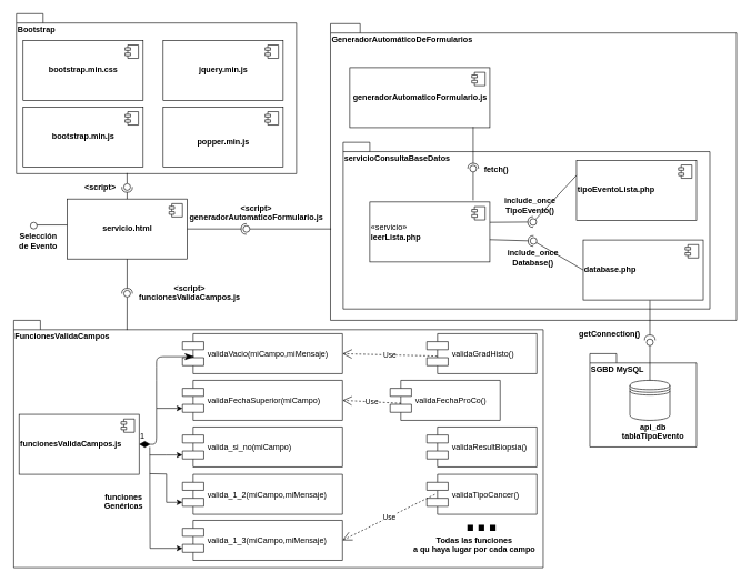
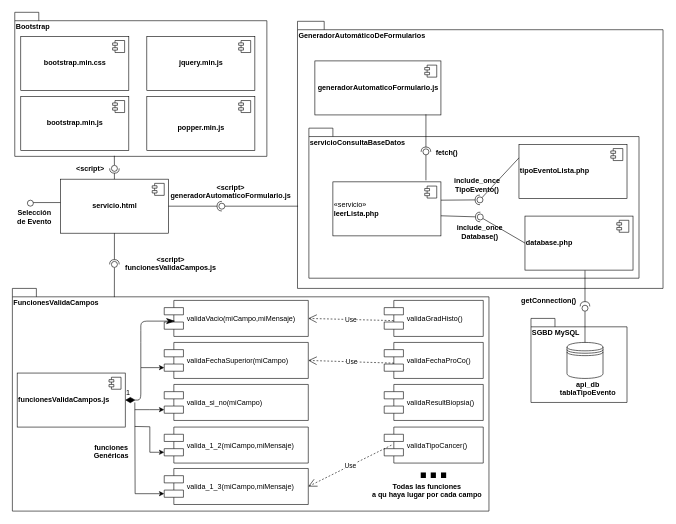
  <mxCell id="0" />
  <mxCell id="1" parent="0" />
  <mxCell id="2" value="SGBD MySQL" style="shape=folder;fontStyle=1;spacingTop=10;tabWidth=40;tabHeight=14;tabPosition=left;html=1;align=left;verticalAlign=top;" vertex="1" parent="1"><mxGeometry x="884" y="530" width="160" height="140" as="geometry" /></mxCell>
  <mxCell id="3" value="Bootstrap" style="shape=folder;fontStyle=1;spacingTop=10;tabWidth=40;tabHeight=14;tabPosition=left;html=1;align=left;verticalAlign=top;" vertex="1" parent="1"><mxGeometry x="24" y="20" width="420" height="240" as="geometry" /></mxCell>
  <mxCell id="4" value="&lt;b&gt;servicio.html&lt;/b&gt;" style="html=1;" vertex="1" parent="1"><mxGeometry x="100" y="298" width="180" height="90" as="geometry" /></mxCell>
  <mxCell id="5" value="" style="shape=component;jettyWidth=8;jettyHeight=4;" vertex="1" parent="4"><mxGeometry x="1" width="20" height="20" relative="1" as="geometry"><mxPoint x="-27" y="7" as="offset" /></mxGeometry></mxCell>
  <mxCell id="6" value="" style="rounded=0;orthogonalLoop=1;jettySize=auto;html=1;endArrow=none;endFill=0;exitX=0;exitY=0.433;exitDx=0;exitDy=0;exitPerimeter=0;" edge="1" parent="1" source="4"><mxGeometry relative="1" as="geometry"><mxPoint x="104" y="413" as="sourcePoint" /><mxPoint x="54" y="337" as="targetPoint" /></mxGeometry></mxCell>
  <mxCell id="7" value="" style="ellipse;whiteSpace=wrap;html=1;fontFamily=Helvetica;fontSize=12;fontColor=#000000;align=center;strokeColor=#000000;fillColor=#ffffff;points=[];aspect=fixed;resizable=0;" vertex="1" parent="1"><mxGeometry x="45" y="333" width="10" height="10" as="geometry" /></mxCell>
  <mxCell id="8" value="Selección &#10;de Evento" style="text;align=center;fontStyle=1;verticalAlign=middle;spacingLeft=3;spacingRight=3;strokeColor=none;rotatable=0;points=[[0,0.5],[1,0.5]];portConstraint=eastwest;" vertex="1" parent="1"><mxGeometry x="24" y="348" width="66" height="26" as="geometry" /></mxCell>
  <mxCell id="9" value="&lt;b&gt;bootstrap.min.css&lt;/b&gt;" style="html=1;" vertex="1" parent="1"><mxGeometry x="34" y="60" width="180" height="90" as="geometry" /></mxCell>
  <mxCell id="10" value="" style="shape=component;jettyWidth=8;jettyHeight=4;" vertex="1" parent="9"><mxGeometry x="1" width="20" height="20" relative="1" as="geometry"><mxPoint x="-27" y="7" as="offset" /></mxGeometry></mxCell>
  <mxCell id="11" value="&lt;b&gt;jquery.min.js&lt;/b&gt;" style="html=1;" vertex="1" parent="1"><mxGeometry x="244" y="60" width="180" height="90" as="geometry" /></mxCell>
  <mxCell id="12" value="" style="shape=component;jettyWidth=8;jettyHeight=4;" vertex="1" parent="11"><mxGeometry x="1" width="20" height="20" relative="1" as="geometry"><mxPoint x="-27" y="7" as="offset" /></mxGeometry></mxCell>
  <mxCell id="13" value="&lt;br&gt;&lt;b&gt;popper.min.js&lt;/b&gt;" style="html=1;" vertex="1" parent="1"><mxGeometry x="244" y="160" width="180" height="90" as="geometry" /></mxCell>
  <mxCell id="14" value="" style="shape=component;jettyWidth=8;jettyHeight=4;" vertex="1" parent="13"><mxGeometry x="1" width="20" height="20" relative="1" as="geometry"><mxPoint x="-27" y="7" as="offset" /></mxGeometry></mxCell>
  <mxCell id="15" value="&lt;b&gt;bootstrap.min.js&lt;/b&gt;" style="html=1;" vertex="1" parent="1"><mxGeometry x="34" y="160" width="180" height="90" as="geometry" /></mxCell>
  <mxCell id="16" value="" style="shape=component;jettyWidth=8;jettyHeight=4;" vertex="1" parent="15"><mxGeometry x="1" width="20" height="20" relative="1" as="geometry"><mxPoint x="-27" y="7" as="offset" /></mxGeometry></mxCell>
  <mxCell id="17" value="" style="rounded=0;orthogonalLoop=1;jettySize=auto;html=1;endArrow=none;endFill=0;exitX=0.395;exitY=0.996;exitDx=0;exitDy=0;exitPerimeter=0;" edge="1" target="19" parent="1" source="3"><mxGeometry relative="1" as="geometry"><mxPoint y="415" as="sourcePoint" x="14" /></mxGeometry></mxCell>
  <mxCell id="18" value="" style="rounded=0;orthogonalLoop=1;jettySize=auto;html=1;endArrow=halfCircle;endFill=0;entryX=0.5;entryY=0.5;entryDx=0;entryDy=0;endSize=6;strokeWidth=1;exitX=0.5;exitY=0;exitDx=0;exitDy=0;" edge="1" target="19" parent="1" source="4"><mxGeometry relative="1" as="geometry"><mxPoint x="54" y="415" as="sourcePoint" /></mxGeometry></mxCell>
  <mxCell id="19" value="" style="ellipse;whiteSpace=wrap;html=1;fontFamily=Helvetica;fontSize=12;fontColor=#000000;align=center;strokeColor=#000000;fillColor=#ffffff;points=[];aspect=fixed;resizable=0;direction=south;" vertex="1" parent="1"><mxGeometry x="185" y="275" width="10" height="10" as="geometry" /></mxCell>
  <mxCell id="20" value="&lt;script&gt;" style="text;align=center;fontStyle=1;verticalAlign=middle;spacingLeft=3;spacingRight=3;strokeColor=none;rotatable=0;points=[[0,0.5],[1,0.5]];portConstraint=eastwest;" vertex="1" parent="1"><mxGeometry x="110" y="267" width="80" height="26" as="geometry" /></mxCell>
  <mxCell id="21" value="GeneradorAutomáticoDeFormularios" style="shape=folder;fontStyle=1;spacingTop=10;tabWidth=40;tabHeight=14;tabPosition=left;html=1;align=left;verticalAlign=top;" vertex="1" parent="1"><mxGeometry x="495" y="35" width="609" height="445" as="geometry" /></mxCell>
  <mxCell id="22" value="" style="rounded=0;orthogonalLoop=1;jettySize=auto;html=1;endArrow=none;endFill=0;" edge="1" target="24" parent="1"><mxGeometry relative="1" as="geometry"><mxPoint x="496" y="343" as="sourcePoint" /></mxGeometry></mxCell>
  <mxCell id="23" value="" style="rounded=0;orthogonalLoop=1;jettySize=auto;html=1;endArrow=halfCircle;endFill=0;entryX=0.5;entryY=0.5;entryDx=0;entryDy=0;endSize=6;strokeWidth=1;exitX=1;exitY=0.5;exitDx=0;exitDy=0;" edge="1" target="24" parent="1" source="4"><mxGeometry relative="1" as="geometry"><mxPoint x="494" y="343" as="sourcePoint" /></mxGeometry></mxCell>
  <mxCell id="24" value="" style="ellipse;whiteSpace=wrap;html=1;fontFamily=Helvetica;fontSize=12;fontColor=#000000;align=center;strokeColor=#000000;fillColor=#ffffff;points=[];aspect=fixed;resizable=0;" vertex="1" parent="1"><mxGeometry x="364" y="338" width="10" height="10" as="geometry" /></mxCell>
  <mxCell id="25" value="&lt;script&gt;&#10;generadorAutomaticoFormulario.js&#10;" style="text;align=center;fontStyle=1;verticalAlign=middle;spacingLeft=3;spacingRight=3;strokeColor=none;rotatable=0;points=[[0,0.5],[1,0.5]];portConstraint=eastwest;" vertex="1" parent="1"><mxGeometry x="344" y="312" width="80" height="26" as="geometry" /></mxCell>
  <mxCell id="26" value="&lt;b&gt;generadorAutomaticoFormulario.js&lt;/b&gt;" style="html=1;" vertex="1" parent="1"><mxGeometry x="524" y="101" width="210" height="90" as="geometry" /></mxCell>
  <mxCell id="27" value="" style="shape=component;jettyWidth=8;jettyHeight=4;" vertex="1" parent="26"><mxGeometry x="1" width="20" height="20" relative="1" as="geometry"><mxPoint x="-27" y="7" as="offset" /></mxGeometry></mxCell>
  <mxCell id="28" value="" style="shape=datastore;whiteSpace=wrap;html=1;align=left;" vertex="1" parent="1"><mxGeometry x="944" y="570" width="60" height="60" as="geometry" /></mxCell>
  <mxCell id="29" value="api_db&#10;tablaTipoEvento&#10;" style="text;align=center;fontStyle=1;verticalAlign=middle;spacingLeft=3;spacingRight=3;strokeColor=none;rotatable=0;points=[[0,0.5],[1,0.5]];portConstraint=eastwest;" vertex="1" parent="1"><mxGeometry x="939" y="640" width="80" height="26" as="geometry" /></mxCell>
  <mxCell id="30" value="servicioConsultaBaseDatos" style="shape=folder;fontStyle=1;spacingTop=10;tabWidth=40;tabHeight=14;tabPosition=left;html=1;align=left;verticalAlign=top;" vertex="1" parent="1"><mxGeometry x="514" y="213" width="550" height="250" as="geometry" /></mxCell>
  <mxCell id="31" value="«servicio»&lt;br&gt;&lt;b&gt;leerLista.php&lt;/b&gt;" style="html=1;align=left;" vertex="1" parent="1"><mxGeometry x="554" y="302.5" width="180" height="90" as="geometry" /></mxCell>
  <mxCell id="32" value="" style="shape=component;jettyWidth=8;jettyHeight=4;" vertex="1" parent="31"><mxGeometry x="1" width="20" height="20" relative="1" as="geometry"><mxPoint x="-27" y="7" as="offset" /></mxGeometry></mxCell>
  <mxCell id="33" value="&lt;b&gt;database.php&lt;/b&gt;" style="html=1;align=left;" vertex="1" parent="1"><mxGeometry x="874" y="359.5" width="180" height="90" as="geometry" /></mxCell>
  <mxCell id="34" value="" style="shape=component;jettyWidth=8;jettyHeight=4;" vertex="1" parent="33"><mxGeometry x="1" width="20" height="20" relative="1" as="geometry"><mxPoint x="-27" y="7" as="offset" /></mxGeometry></mxCell>
  <mxCell id="35" value="" style="rounded=0;orthogonalLoop=1;jettySize=auto;html=1;endArrow=none;endFill=0;exitX=0.5;exitY=0;exitDx=0;exitDy=0;" edge="1" target="37" parent="1" source="28"><mxGeometry relative="1" as="geometry"><mxPoint x="974" y="545" as="sourcePoint" /></mxGeometry></mxCell>
  <mxCell id="36" value="" style="rounded=0;orthogonalLoop=1;jettySize=auto;html=1;endArrow=halfCircle;endFill=0;endSize=6;strokeWidth=1;entryX=0.5;entryY=0.2;entryDx=0;entryDy=0;entryPerimeter=0;" edge="1" target="37" parent="1"><mxGeometry relative="1" as="geometry"><mxPoint x="974" y="450" as="sourcePoint" /><mxPoint x="974" y="500" as="targetPoint" /></mxGeometry></mxCell>
  <mxCell id="37" value="" style="ellipse;whiteSpace=wrap;html=1;fontFamily=Helvetica;fontSize=12;fontColor=#000000;align=center;strokeColor=#000000;fillColor=#ffffff;points=[];aspect=fixed;resizable=0;" vertex="1" parent="1"><mxGeometry x="969" y="508" width="10" height="10" as="geometry" /></mxCell>
  <mxCell id="38" value="getConnection()" style="text;align=center;fontStyle=1;verticalAlign=middle;spacingLeft=3;spacingRight=3;strokeColor=none;rotatable=0;points=[[0,0.5],[1,0.5]];portConstraint=eastwest;" vertex="1" parent="1"><mxGeometry x="874" y="487" width="80" height="26" as="geometry" /></mxCell>
  <mxCell id="39" value="&lt;b&gt;tipoEventoLista.php&lt;/b&gt;" style="html=1;align=left;" vertex="1" parent="1"><mxGeometry x="864" y="240" width="180" height="90" as="geometry" /></mxCell>
  <mxCell id="40" value="" style="shape=component;jettyWidth=8;jettyHeight=4;" vertex="1" parent="39"><mxGeometry x="1" width="20" height="20" relative="1" as="geometry"><mxPoint x="-27" y="7" as="offset" /></mxGeometry></mxCell>
  <mxCell id="41" value="" style="rounded=0;orthogonalLoop=1;jettySize=auto;html=1;endArrow=none;endFill=0;exitX=0;exitY=0.5;exitDx=0;exitDy=0;" edge="1" target="43" parent="1" source="33"><mxGeometry relative="1" as="geometry"><mxPoint x="44" y="615" as="sourcePoint" /><mxPoint x="294" y="590" as="targetPoint" /></mxGeometry></mxCell>
  <mxCell id="42" value="" style="rounded=0;orthogonalLoop=1;jettySize=auto;html=1;endArrow=halfCircle;endFill=0;entryX=0.5;entryY=0.5;entryDx=0;entryDy=0;endSize=6;strokeWidth=1;exitX=1;exitY=0.628;exitDx=0;exitDy=0;exitPerimeter=0;" edge="1" target="43" parent="1" source="31"><mxGeometry relative="1" as="geometry"><mxPoint x="84" y="615" as="sourcePoint" /></mxGeometry></mxCell>
  <mxCell id="43" value="" style="ellipse;whiteSpace=wrap;html=1;fontFamily=Helvetica;fontSize=12;fontColor=#000000;align=center;strokeColor=#000000;fillColor=#ffffff;points=[];aspect=fixed;resizable=0;" vertex="1" parent="1"><mxGeometry x="794.5" y="356" width="10" height="10" as="geometry" /></mxCell>
  <mxCell id="44" value="include_once&#10;Database()&#10;" style="text;align=center;fontStyle=1;verticalAlign=middle;spacingLeft=3;spacingRight=3;strokeColor=none;rotatable=0;points=[[0,0.5],[1,0.5]];portConstraint=eastwest;" vertex="1" parent="1"><mxGeometry x="759" y="379.5" width="80" height="26" as="geometry" /></mxCell>
  <mxCell id="45" value="" style="rounded=0;orthogonalLoop=1;jettySize=auto;html=1;endArrow=none;endFill=0;exitX=0;exitY=0.25;exitDx=0;exitDy=0;" edge="1" target="47" parent="1" source="39"><mxGeometry relative="1" as="geometry"><mxPoint x="44" y="615" as="sourcePoint" /></mxGeometry></mxCell>
  <mxCell id="46" value="" style="rounded=0;orthogonalLoop=1;jettySize=auto;html=1;endArrow=halfCircle;endFill=0;entryX=0.5;entryY=0.5;entryDx=0;entryDy=0;endSize=6;strokeWidth=1;" edge="1" target="47" parent="1"><mxGeometry relative="1" as="geometry"><mxPoint x="734" y="333" as="sourcePoint" /></mxGeometry></mxCell>
  <mxCell id="47" value="" style="ellipse;whiteSpace=wrap;html=1;fontFamily=Helvetica;fontSize=12;fontColor=#000000;align=center;strokeColor=#000000;fillColor=#ffffff;points=[];aspect=fixed;resizable=0;" vertex="1" parent="1"><mxGeometry x="794" y="327.5" width="10" height="10" as="geometry" /></mxCell>
  <mxCell id="48" value="include_once&#10;TipoEvento()&#10;" style="text;align=center;fontStyle=1;verticalAlign=middle;spacingLeft=3;spacingRight=3;strokeColor=none;rotatable=0;points=[[0,0.5],[1,0.5]];portConstraint=eastwest;" vertex="1" parent="1"><mxGeometry x="754.5" y="301.5" width="80" height="26" as="geometry" /></mxCell>
  <mxCell id="49" value="" style="rounded=0;orthogonalLoop=1;jettySize=auto;html=1;endArrow=none;endFill=0;" edge="1" target="51" parent="1"><mxGeometry relative="1" as="geometry"><mxPoint x="709" y="300" as="sourcePoint" /></mxGeometry></mxCell>
  <mxCell id="50" value="" style="rounded=0;orthogonalLoop=1;jettySize=auto;html=1;endArrow=halfCircle;endFill=0;entryX=0.5;entryY=0.5;entryDx=0;entryDy=0;endSize=6;strokeWidth=1;" edge="1" target="51" parent="1"><mxGeometry relative="1" as="geometry"><mxPoint x="709" y="190" as="sourcePoint" /></mxGeometry></mxCell>
  <mxCell id="51" value="" style="ellipse;whiteSpace=wrap;html=1;fontFamily=Helvetica;fontSize=12;fontColor=#000000;align=center;strokeColor=#000000;fillColor=#ffffff;points=[];aspect=fixed;resizable=0;" vertex="1" parent="1"><mxGeometry x="704" y="247.5" width="10" height="10" as="geometry" /></mxCell>
  <mxCell id="52" value="fetch()" style="text;align=center;fontStyle=1;verticalAlign=middle;spacingLeft=3;spacingRight=3;strokeColor=none;rotatable=0;points=[[0,0.5],[1,0.5]];portConstraint=eastwest;" vertex="1" parent="1"><mxGeometry x="704" y="239.5" width="80" height="26" as="geometry" /></mxCell>
  <mxCell id="53" value="FuncionesValidaCampos" style="shape=folder;fontStyle=1;spacingTop=10;tabWidth=40;tabHeight=14;tabPosition=left;html=1;align=left;verticalAlign=top;" vertex="1" parent="1"><mxGeometry x="20" y="480" width="794" height="371" as="geometry" /></mxCell>
  <mxCell id="54" value="&lt;b&gt;funcionesValidaCampos.js&lt;/b&gt;" style="html=1;align=left;" vertex="1" parent="1"><mxGeometry x="28" y="621" width="180" height="90" as="geometry" /></mxCell>
  <mxCell id="55" value="" style="shape=component;jettyWidth=8;jettyHeight=4;" vertex="1" parent="54"><mxGeometry x="1" width="20" height="20" relative="1" as="geometry"><mxPoint x="-27" y="7" as="offset" /></mxGeometry></mxCell>
  <mxCell id="56" value="validaVacio(miCampo,miMensaje)" style="shape=component;align=left;spacingLeft=36;" vertex="1" parent="1"><mxGeometry x="273" y="500" width="240" height="60" as="geometry" /></mxCell>
  <mxCell id="57" style="edgeStyle=orthogonalEdgeStyle;rounded=0;orthogonalLoop=1;jettySize=auto;html=1;exitX=0;exitY=0.7;exitDx=0;exitDy=0;startArrow=classic;startFill=1;endArrow=none;endFill=0;fontSize=12;" edge="1" parent="1" source="58"><mxGeometry relative="1" as="geometry"><mxPoint x="234.333" y="612" as="targetPoint" /></mxGeometry></mxCell>
  <mxCell id="58" value="validaFechaSuperior(miCampo)" style="shape=component;align=left;spacingLeft=36;" vertex="1" parent="1"><mxGeometry x="273" y="570" width="240" height="60" as="geometry" /></mxCell>
  <mxCell id="59" style="edgeStyle=orthogonalEdgeStyle;rounded=0;orthogonalLoop=1;jettySize=auto;html=1;exitX=0;exitY=0.7;exitDx=0;exitDy=0;startArrow=classic;startFill=1;endArrow=none;endFill=0;fontSize=12;" edge="1" parent="1" source="60"><mxGeometry relative="1" as="geometry"><mxPoint x="224" y="682" as="targetPoint" /></mxGeometry></mxCell>
  <mxCell id="60" value="valida_si_no(miCampo)" style="shape=component;align=left;spacingLeft=36;" vertex="1" parent="1"><mxGeometry x="273" y="640" width="240" height="60" as="geometry" /></mxCell>
  <mxCell id="61" style="edgeStyle=orthogonalEdgeStyle;rounded=0;orthogonalLoop=1;jettySize=auto;html=1;exitX=0;exitY=0.7;exitDx=0;exitDy=0;endArrow=none;endFill=0;fontSize=12;startArrow=classic;startFill=1;" edge="1" parent="1" source="62"><mxGeometry relative="1" as="geometry"><mxPoint x="224" y="710" as="targetPoint" /></mxGeometry></mxCell>
  <mxCell id="62" value="valida_1_2(miCampo,miMensaje)" style="shape=component;align=left;spacingLeft=36;" vertex="1" parent="1"><mxGeometry x="273" y="711" width="240" height="60" as="geometry" /></mxCell>
  <mxCell id="63" style="edgeStyle=orthogonalEdgeStyle;rounded=0;orthogonalLoop=1;jettySize=auto;html=1;exitX=0;exitY=0.7;exitDx=0;exitDy=0;endArrow=none;endFill=0;fontSize=12;startArrow=classic;startFill=1;" edge="1" parent="1" source="64"><mxGeometry relative="1" as="geometry"><mxPoint x="224" y="670" as="targetPoint" /></mxGeometry></mxCell>
  <mxCell id="64" value="valida_1_3(miCampo,miMensaje)" style="shape=component;align=left;spacingLeft=36;" vertex="1" parent="1"><mxGeometry x="273" y="780" width="240" height="60" as="geometry" /></mxCell>
  <mxCell id="65" value="" style="rounded=0;orthogonalLoop=1;jettySize=auto;html=1;endArrow=none;endFill=0;exitX=0.214;exitY=0.039;exitDx=0;exitDy=0;exitPerimeter=0;" edge="1" target="67" parent="1" source="53"><mxGeometry relative="1" as="geometry"><mxPoint x="190" y="492" as="sourcePoint" /></mxGeometry></mxCell>
  <mxCell id="66" value="" style="rounded=0;orthogonalLoop=1;jettySize=auto;html=1;endArrow=halfCircle;endFill=0;entryX=0.5;entryY=0.5;entryDx=0;entryDy=0;endSize=6;strokeWidth=1;exitX=0.5;exitY=1;exitDx=0;exitDy=0;" edge="1" target="67" parent="1" source="4"><mxGeometry relative="1" as="geometry"><mxPoint x="64" y="875" as="sourcePoint" /></mxGeometry></mxCell>
  <mxCell id="67" value="" style="ellipse;whiteSpace=wrap;html=1;fontFamily=Helvetica;fontSize=12;fontColor=#000000;align=center;strokeColor=#000000;fillColor=#ffffff;points=[];aspect=fixed;resizable=0;" vertex="1" parent="1"><mxGeometry x="185" y="435" width="10" height="10" as="geometry" /></mxCell>
  <mxCell id="68" value="&lt;script&gt;&#10;funcionesValidaCampos.js&#10;" style="text;align=center;fontStyle=1;verticalAlign=middle;spacingLeft=3;spacingRight=3;strokeColor=none;rotatable=0;points=[[0,0.5],[1,0.5]];portConstraint=eastwest;" vertex="1" parent="1"><mxGeometry x="244" y="432" width="80" height="26" as="geometry" /></mxCell>
  <mxCell id="69" value="validaTipoCancer()" style="shape=component;align=left;spacingLeft=36;" vertex="1" parent="1"><mxGeometry x="639.5" y="711" width="165" height="60" as="geometry" /></mxCell>
- <mxCell id="70" value="validaFechaProCo()" style="shape=component;align=left;spacingLeft=36;" vertex="1" parent="1"><mxGeometry x="584.5" y="570" width="165" height="60" as="geometry" /></mxCell>
+ <mxCell id="70" value="validaFechaProCo()" style="shape=component;align=left;spacingLeft=36;" vertex="1" parent="1"><mxGeometry x="639.5" y="570" width="165" height="60" as="geometry" /></mxCell>
  <mxCell id="71" value="validaResultBiopsia()" style="shape=component;align=left;spacingLeft=36;" vertex="1" parent="1"><mxGeometry x="639.5" y="640" width="165" height="60" as="geometry" /></mxCell>
  <mxCell id="72" value="..." style="text;align=center;fontStyle=1;verticalAlign=middle;spacingLeft=3;spacingRight=3;strokeColor=none;rotatable=0;points=[[0,0.5],[1,0.5]];portConstraint=eastwest;fontSize=61;" vertex="1" parent="1"><mxGeometry x="682" y="754" width="80" height="26" as="geometry" /></mxCell>
  <mxCell id="73" value="Use" style="endArrow=open;endSize=12;dashed=1;html=1;entryX=1;entryY=0.5;entryDx=0;entryDy=0;exitX=0.073;exitY=0.503;exitDx=0;exitDy=0;exitPerimeter=0;" edge="1" parent="1" source="69" target="64"><mxGeometry width="160" relative="1" as="geometry"><mxPoint x="662.2" y="651.5" as="sourcePoint" /><mxPoint x="523" y="751" as="targetPoint" /></mxGeometry></mxCell>
  <mxCell id="74" value="Use" style="endArrow=open;endSize=12;dashed=1;html=1;entryX=1;entryY=0.5;entryDx=0;entryDy=0;exitX=0.098;exitY=0.575;exitDx=0;exitDy=0;exitPerimeter=0;" edge="1" parent="1" source="70" target="58"><mxGeometry width="160" relative="1" as="geometry"><mxPoint x="662.2" y="651.5" as="sourcePoint" /><mxPoint x="523" y="751" as="targetPoint" /></mxGeometry></mxCell>
  <mxCell id="75" value="validaGradHisto()" style="shape=component;align=left;spacingLeft=36;" vertex="1" parent="1"><mxGeometry x="639.5" y="500" width="165" height="60" as="geometry" /></mxCell>
  <mxCell id="76" value="Use" style="endArrow=open;endSize=12;dashed=1;html=1;entryX=1;entryY=0.5;entryDx=0;entryDy=0;exitX=0.095;exitY=0.561;exitDx=0;exitDy=0;exitPerimeter=0;" edge="1" parent="1" source="75" target="56"><mxGeometry width="160" relative="1" as="geometry"><mxPoint x="665.67" y="614.5" as="sourcePoint" /><mxPoint x="523" y="610" as="targetPoint" /></mxGeometry></mxCell>
  <mxCell id="77" value="1" style="endArrow=classicThin;html=1;endSize=12;startArrow=diamondThin;startSize=14;startFill=1;edgeStyle=orthogonalEdgeStyle;align=left;verticalAlign=bottom;fontSize=12;exitX=1;exitY=0.5;exitDx=0;exitDy=0;entryX=0.075;entryY=0.575;entryDx=0;entryDy=0;entryPerimeter=0;endFill=1;" edge="1" parent="1" source="54" target="56"><mxGeometry x="-1" y="3" relative="1" as="geometry"><mxPoint x="24" y="870" as="sourcePoint" /><mxPoint x="184" y="870" as="targetPoint" /><Array as="points"><mxPoint x="234" y="666" /><mxPoint x="234" y="560" /><mxPoint x="234" y="535" /></Array></mxGeometry></mxCell>
  <mxCell id="78" value="Todas las funciones&#10;a qu haya lugar por cada campo&#10;" style="text;align=center;fontStyle=1;verticalAlign=middle;spacingLeft=3;spacingRight=3;strokeColor=none;rotatable=0;points=[[0,0.5],[1,0.5]];portConstraint=eastwest;" vertex="1" parent="1"><mxGeometry x="678" y="810" width="66" height="26" as="geometry" /></mxCell>
  <mxCell id="79" value="funciones&#10;Genéricas&#10;" style="text;align=center;fontStyle=1;verticalAlign=middle;spacingLeft=3;spacingRight=3;strokeColor=none;rotatable=0;points=[[0,0.5],[1,0.5]];portConstraint=eastwest;" vertex="1" parent="1"><mxGeometry x="152" y="745" width="66" height="26" as="geometry" /></mxCell>
